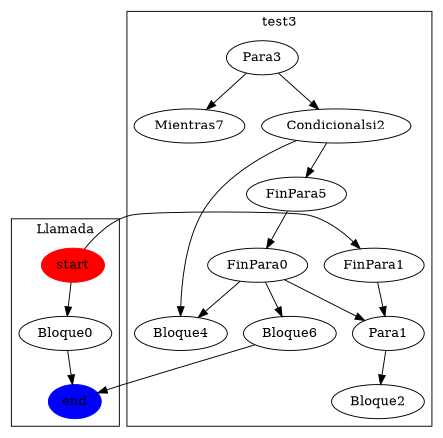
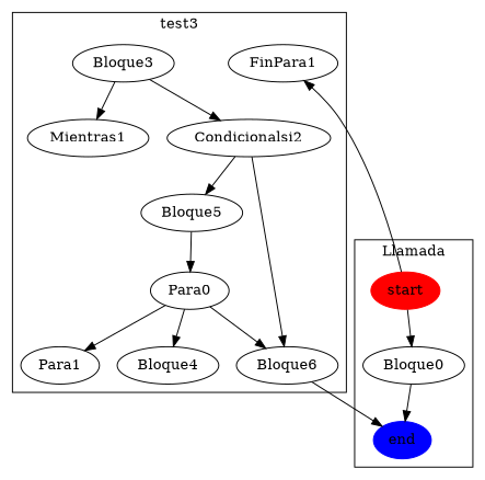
  digraph {
    end [color=blue style=filled]
    Bloque0
    start [color=red style=filled]
    n4 [label=FinPara1]
    n5 [label=Para1]
-   Bloque2
-   Mientras1 [label=Mientras7]
-   Bloque3 [label=Para3]
+   Mientras1
+   Bloque3
    Condicionalsi2
-   Bloque5 [label=FinPara5]
+   Bloque5
    Bloque4
-   FinPara0
+   FinPara0 [label=Para0]
    Bloque6
    subgraph cluster_1 {
      label=Llamada
      end
      Bloque0
      start
    }
    subgraph cluster_2 {
      label=test3
      n4
      n5
-     Bloque2
      Mientras1
      Bloque3
      Condicionalsi2
      Bloque5
      Bloque4
      FinPara0
      Bloque6
    }
    Bloque0 -> end
    start -> Bloque0
    start -> n4
-   n4 -> n5
-   n5 -> Bloque2
    Bloque3 -> Mientras1
    Bloque3 -> Condicionalsi2
    Condicionalsi2 -> Bloque5
-   Condicionalsi2 -> Bloque4
+   Condicionalsi2 -> Bloque6
    Bloque5 -> FinPara0
    FinPara0 -> n5
    FinPara0 -> Bloque4
    FinPara0 -> Bloque6
    Bloque6 -> end
  }
